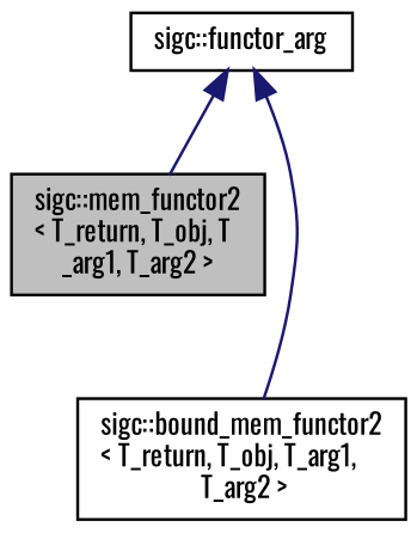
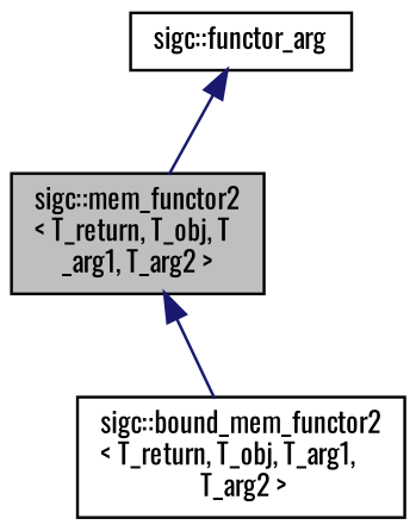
  digraph {
    fontname=Oswald
    node [color=black fillcolor=white fontname=Oswald fontsize=10 shape=record style=filled]
    edge [color=midnightblue dir=back fontname=Oswald fontsize=10 labelfontname=Sans labelfontsize=10 style=solid]
    n1 [fillcolor=grey75 fontcolor=black height=0.2 label="sigc::mem_functor2\l\< T_return, T_obj, T\l_arg1, T_arg2 \>" width=0.4]
    n2 [height=0.2 label="sigc::bound_mem_functor2\l\< T_return, T_obj, T_arg1,\l T_arg2 \>" width=0.4]
    n3 [height=0.2 label="sigc::functor_arg" width=0.4]
-   n3 -> n2
+   n1 -> n2
    n3 -> n1
  }
